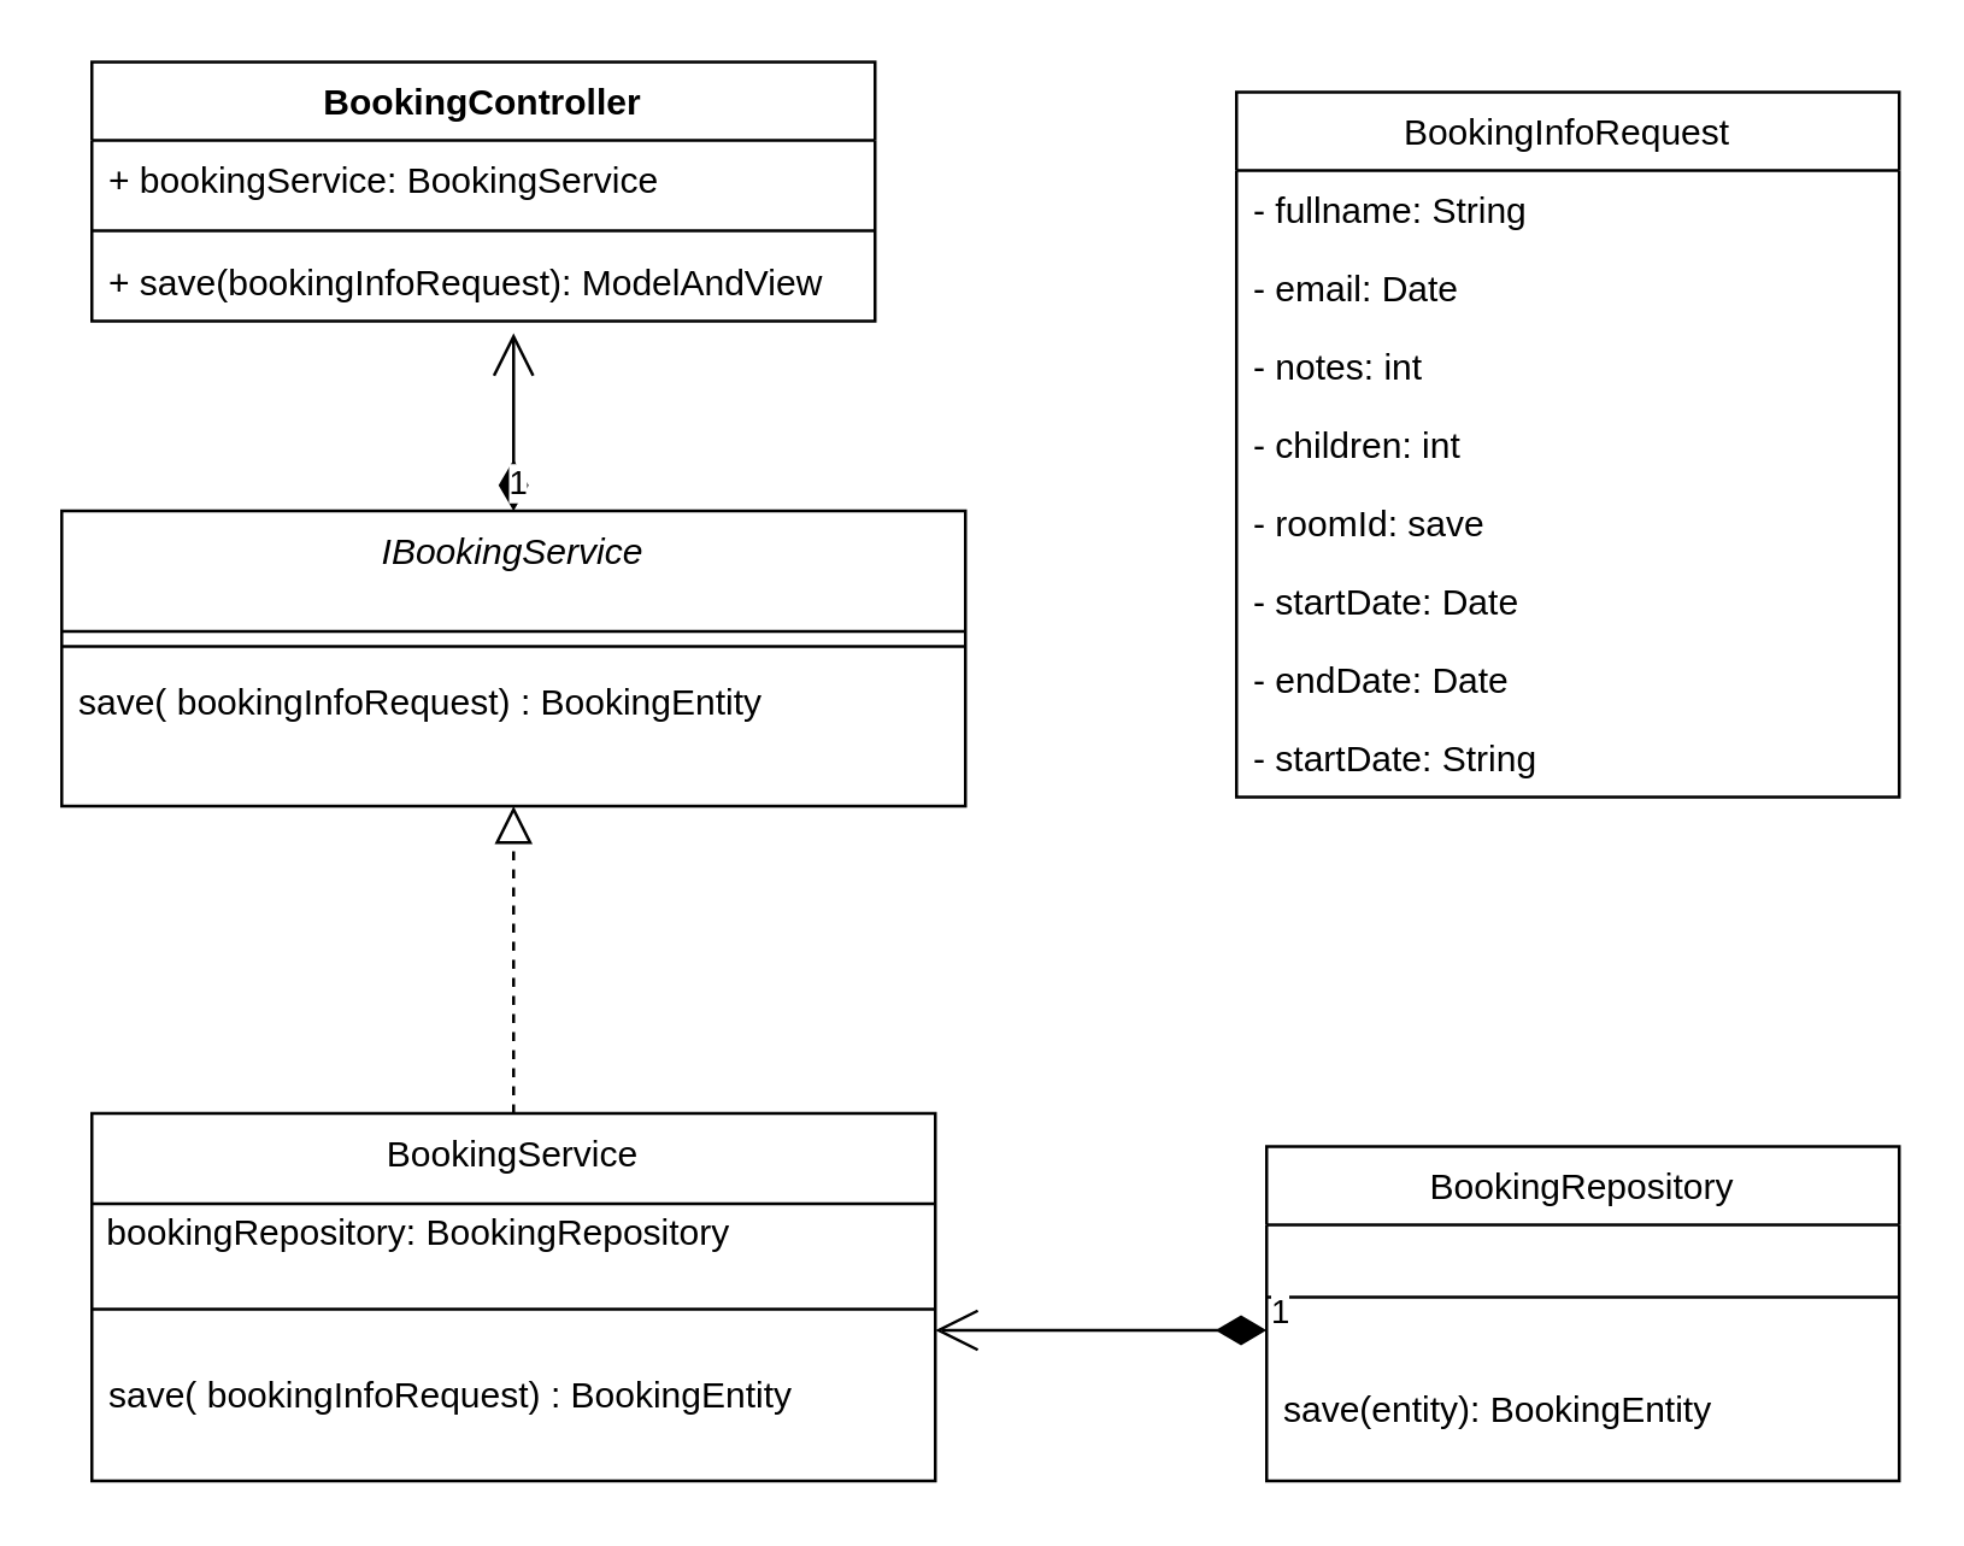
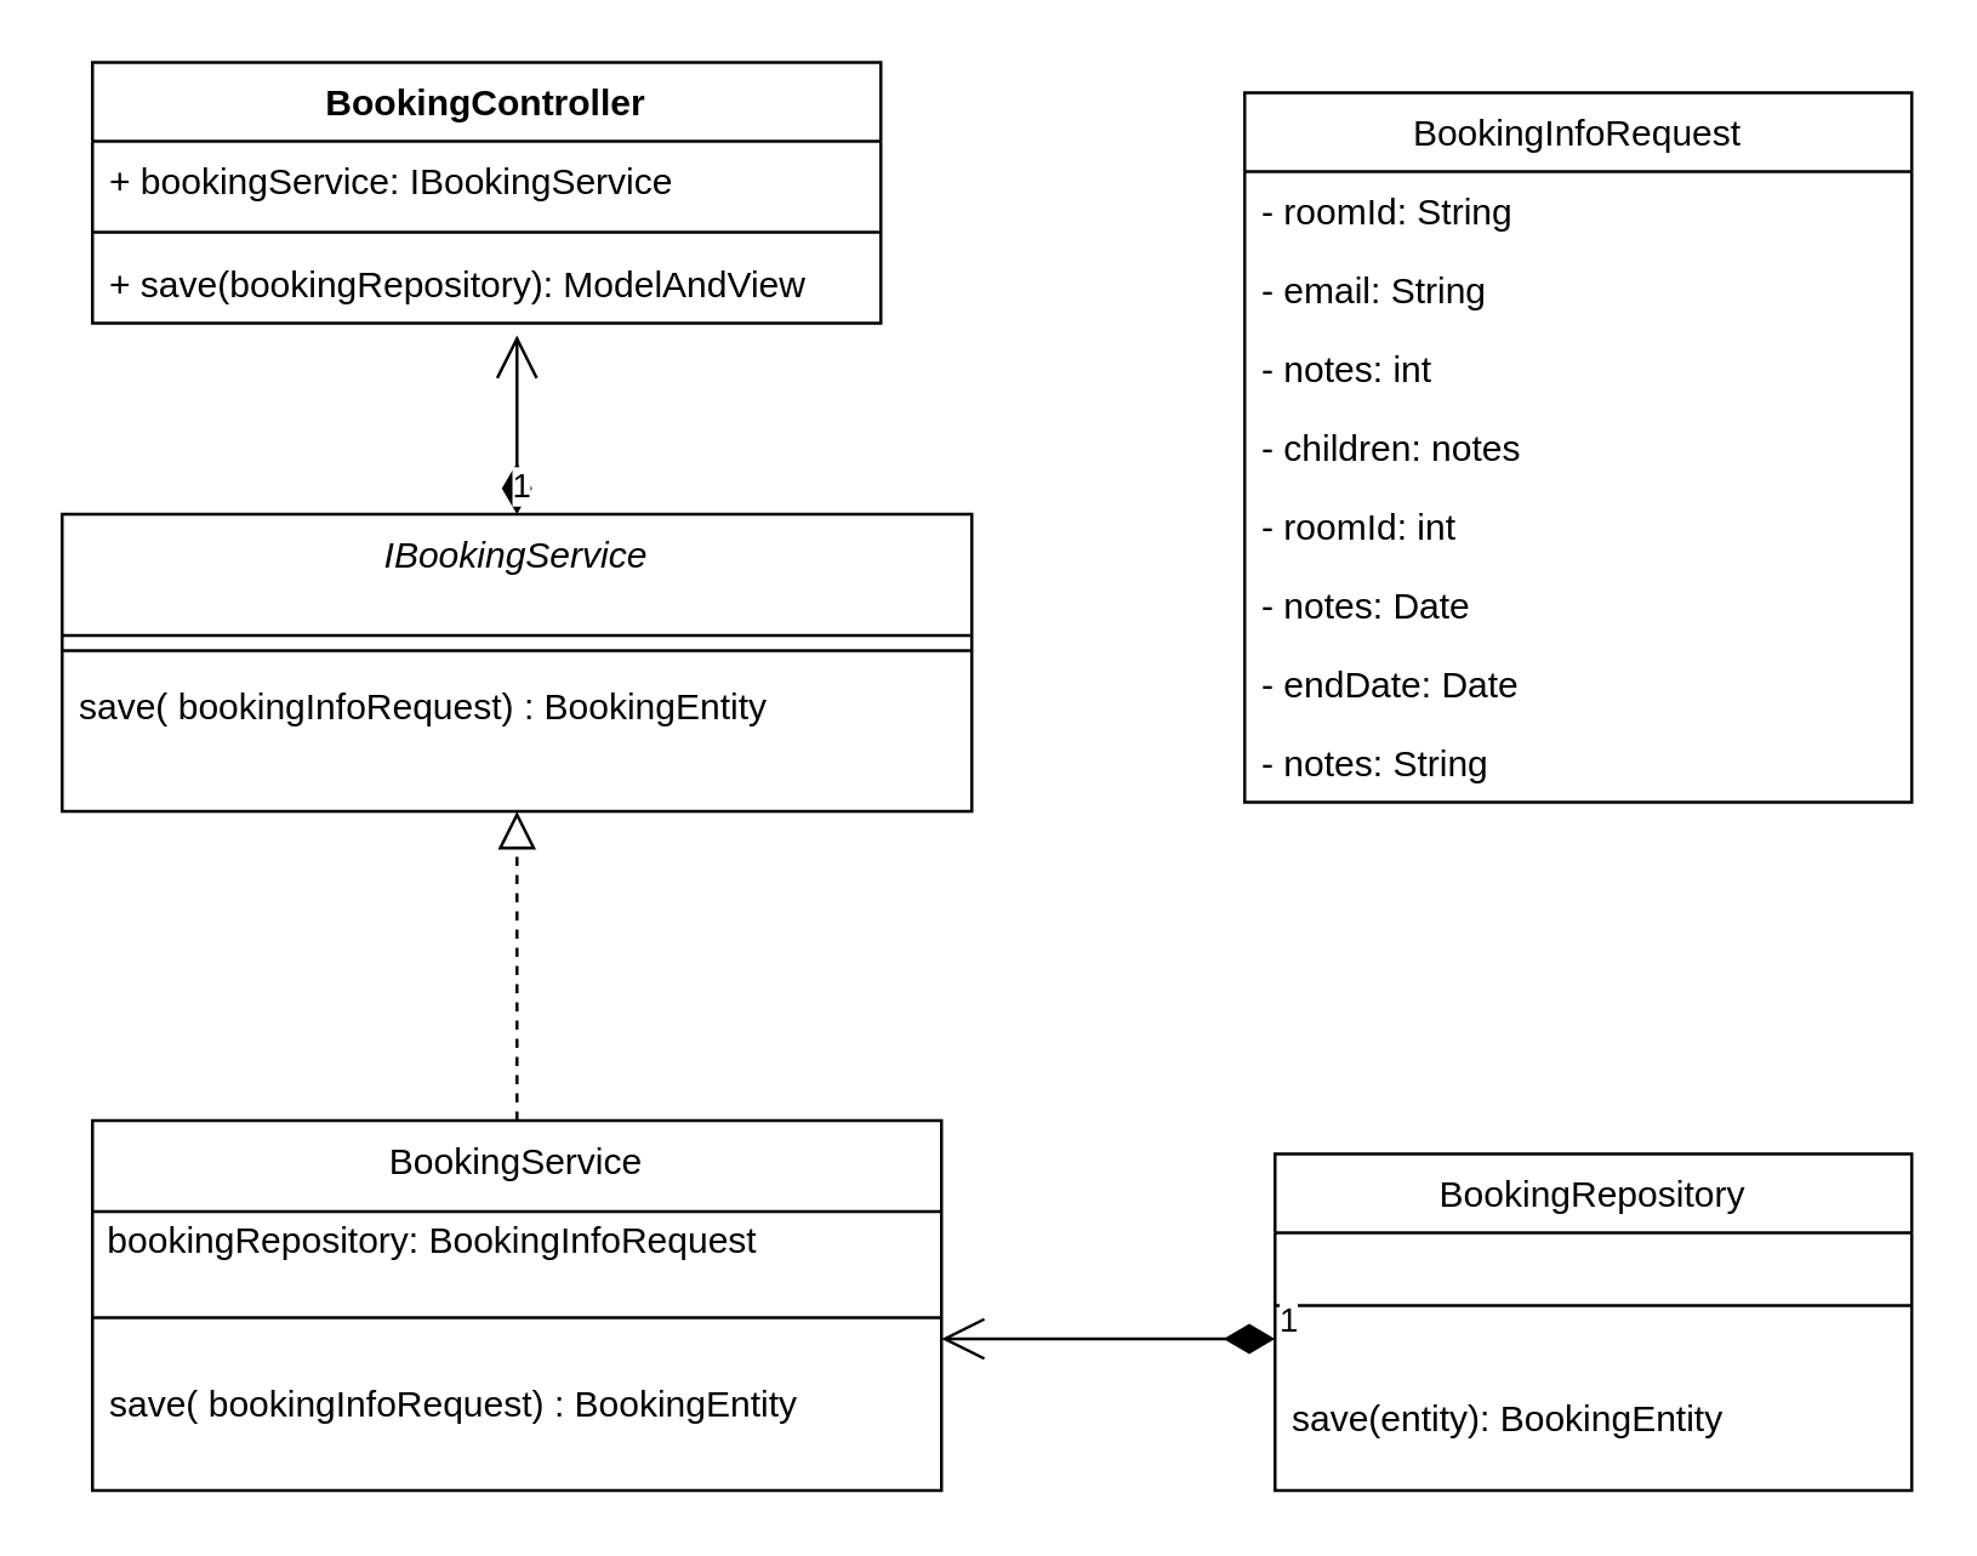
  <mxCell id="0" />
  <mxCell id="1" parent="0" />
  <mxCell id="2" value="IBookingService" style="swimlane;fontStyle=2;align=center;verticalAlign=top;childLayout=stackLayout;horizontal=1;startSize=40;horizontalStack=0;resizeParent=1;resizeLast=0;collapsible=1;marginBottom=0;rounded=0;shadow=0;strokeWidth=1;" parent="1" vertex="1"><mxGeometry x="20" y="169" width="300" height="98" as="geometry"><mxRectangle x="230" y="140" width="160" height="26" as="alternateBounds" /></mxGeometry></mxCell>
  <mxCell id="3" value="" style="line;html=1;strokeWidth=1;align=left;verticalAlign=middle;spacingTop=-1;spacingLeft=3;spacingRight=3;rotatable=0;labelPosition=right;points=[];portConstraint=eastwest;" parent="2" vertex="1"><mxGeometry y="40" width="300" height="10" as="geometry" /></mxCell>
  <mxCell id="4" value="save( bookingInfoRequest) : BookingEntity" style="text;align=left;verticalAlign=top;spacingLeft=4;spacingRight=4;overflow=hidden;rotatable=0;points=[[0,0.5],[1,0.5]];portConstraint=eastwest;" parent="2" vertex="1"><mxGeometry y="50" width="300" as="geometry" /></mxCell>
  <mxCell id="5" value="BookingService&#10;" style="swimlane;fontStyle=0;align=center;verticalAlign=top;childLayout=stackLayout;horizontal=1;startSize=30;horizontalStack=0;resizeParent=1;resizeLast=0;collapsible=1;marginBottom=0;rounded=0;shadow=0;strokeWidth=1;" parent="1" vertex="1"><mxGeometry x="30" y="369" width="280" height="122" as="geometry"><mxRectangle x="130" y="380" width="160" height="26" as="alternateBounds" /></mxGeometry></mxCell>
- <mxCell id="6" value="&amp;nbsp;bookingRepository: BookingRepository" style="text;html=1;strokeColor=none;fillColor=none;align=left;verticalAlign=middle;whiteSpace=wrap;rounded=0;" vertex="1" parent="5"><mxGeometry y="30" width="280" height="20" as="geometry" /></mxCell>
+ <mxCell id="6" value="&amp;nbsp;bookingRepository: BookingInfoRequest" style="text;html=1;strokeColor=none;fillColor=none;align=left;verticalAlign=middle;whiteSpace=wrap;rounded=0;" vertex="1" parent="5"><mxGeometry y="30" width="280" height="20" as="geometry" /></mxCell>
  <mxCell id="7" value="" style="line;html=1;strokeWidth=1;align=left;verticalAlign=middle;spacingTop=-1;spacingLeft=3;spacingRight=3;rotatable=0;labelPosition=right;points=[];portConstraint=eastwest;" parent="5" vertex="1"><mxGeometry y="50" width="280" height="30" as="geometry" /></mxCell>
  <mxCell id="8" value="save( bookingInfoRequest) : BookingEntity" style="text;align=left;verticalAlign=top;spacingLeft=4;spacingRight=4;overflow=hidden;rotatable=0;points=[[0,0.5],[1,0.5]];portConstraint=eastwest;" parent="5" vertex="1"><mxGeometry y="80" width="280" height="22" as="geometry" /></mxCell>
  <mxCell id="9" value="" style="endArrow=block;endSize=10;endFill=0;shadow=0;strokeWidth=1;rounded=0;edgeStyle=elbowEdgeStyle;elbow=vertical;dashed=1;" parent="1" source="5" target="2" edge="1"><mxGeometry width="160" relative="1" as="geometry"><mxPoint x="60" y="212" as="sourcePoint" /><mxPoint x="60" y="212" as="targetPoint" /></mxGeometry></mxCell>
  <mxCell id="10" value="BookingRepository" style="swimlane;fontStyle=0;align=center;verticalAlign=top;childLayout=stackLayout;horizontal=1;startSize=26;horizontalStack=0;resizeParent=1;resizeLast=0;collapsible=1;marginBottom=0;rounded=0;shadow=0;strokeWidth=1;" parent="1" vertex="1"><mxGeometry x="420" y="380" width="210" height="111" as="geometry"><mxRectangle x="550" y="140" width="160" height="26" as="alternateBounds" /></mxGeometry></mxCell>
  <mxCell id="11" value="" style="line;html=1;strokeWidth=1;align=left;verticalAlign=middle;spacingTop=-1;spacingLeft=3;spacingRight=3;rotatable=0;labelPosition=right;points=[];portConstraint=eastwest;" parent="10" vertex="1"><mxGeometry y="26" width="210" height="48" as="geometry" /></mxCell>
  <mxCell id="12" value="save(entity): BookingEntity" style="text;align=left;verticalAlign=top;spacingLeft=4;spacingRight=4;overflow=hidden;rotatable=0;points=[[0,0.5],[1,0.5]];portConstraint=eastwest;" parent="10" vertex="1"><mxGeometry y="74" width="210" height="26" as="geometry" /></mxCell>
  <mxCell id="13" value="BookingController" style="swimlane;fontStyle=1;align=center;verticalAlign=top;childLayout=stackLayout;horizontal=1;startSize=26;horizontalStack=0;resizeParent=1;resizeParentMax=0;resizeLast=0;collapsible=1;marginBottom=0;" vertex="1" parent="1"><mxGeometry x="30" y="20" width="260" height="86" as="geometry" /></mxCell>
- <mxCell id="14" value="+ bookingService: BookingService" style="text;strokeColor=none;fillColor=none;align=left;verticalAlign=top;spacingLeft=4;spacingRight=4;overflow=hidden;rotatable=0;points=[[0,0.5],[1,0.5]];portConstraint=eastwest;" vertex="1" parent="13"><mxGeometry y="26" width="260" height="26" as="geometry" /></mxCell>
+ <mxCell id="14" value="+ bookingService: IBookingService" style="text;strokeColor=none;fillColor=none;align=left;verticalAlign=top;spacingLeft=4;spacingRight=4;overflow=hidden;rotatable=0;points=[[0,0.5],[1,0.5]];portConstraint=eastwest;" vertex="1" parent="13"><mxGeometry y="26" width="260" height="26" as="geometry" /></mxCell>
  <mxCell id="15" value="" style="line;strokeWidth=1;fillColor=none;align=left;verticalAlign=middle;spacingTop=-1;spacingLeft=3;spacingRight=3;rotatable=0;labelPosition=right;points=[];portConstraint=eastwest;" vertex="1" parent="13"><mxGeometry y="52" width="260" height="8" as="geometry" /></mxCell>
- <mxCell id="16" value="+ save(bookingInfoRequest): ModelAndView" style="text;strokeColor=none;fillColor=none;align=left;verticalAlign=top;spacingLeft=4;spacingRight=4;overflow=hidden;rotatable=0;points=[[0,0.5],[1,0.5]];portConstraint=eastwest;" vertex="1" parent="13"><mxGeometry y="60" width="260" height="26" as="geometry" /></mxCell>
+ <mxCell id="16" value="+ save(bookingRepository): ModelAndView" style="text;strokeColor=none;fillColor=none;align=left;verticalAlign=top;spacingLeft=4;spacingRight=4;overflow=hidden;rotatable=0;points=[[0,0.5],[1,0.5]];portConstraint=eastwest;" vertex="1" parent="13"><mxGeometry y="60" width="260" height="26" as="geometry" /></mxCell>
  <mxCell id="17" value="1" style="endArrow=open;html=1;endSize=12;startArrow=diamondThin;startSize=14;startFill=1;edgeStyle=orthogonalEdgeStyle;align=left;verticalAlign=bottom;exitX=0.5;exitY=0;exitDx=0;exitDy=0;" edge="1" parent="1" source="2"><mxGeometry x="-1" y="3" relative="1" as="geometry"><mxPoint x="260" y="140" as="sourcePoint" /><mxPoint x="170" y="110" as="targetPoint" /></mxGeometry></mxCell>
  <mxCell id="18" value="1" style="endArrow=open;html=1;endSize=12;startArrow=diamondThin;startSize=14;startFill=1;edgeStyle=orthogonalEdgeStyle;align=left;verticalAlign=bottom;" edge="1" parent="1"><mxGeometry x="-1" y="3" relative="1" as="geometry"><mxPoint x="420" y="441" as="sourcePoint" /><mxPoint x="310" y="441" as="targetPoint" /></mxGeometry></mxCell>
  <mxCell id="19" value="BookingInfoRequest" style="swimlane;fontStyle=0;childLayout=stackLayout;horizontal=1;startSize=26;fillColor=none;horizontalStack=0;resizeParent=1;resizeParentMax=0;resizeLast=0;collapsible=1;marginBottom=0;" vertex="1" parent="1"><mxGeometry x="410" y="30" width="220" height="234" as="geometry" /></mxCell>
- <mxCell id="20" value="- fullname: String" style="text;strokeColor=none;fillColor=none;align=left;verticalAlign=top;spacingLeft=4;spacingRight=4;overflow=hidden;rotatable=0;points=[[0,0.5],[1,0.5]];portConstraint=eastwest;" vertex="1" parent="19"><mxGeometry y="26" width="220" height="26" as="geometry" /></mxCell>
- <mxCell id="21" value="- email: Date" style="text;strokeColor=none;fillColor=none;align=left;verticalAlign=top;spacingLeft=4;spacingRight=4;overflow=hidden;rotatable=0;points=[[0,0.5],[1,0.5]];portConstraint=eastwest;" vertex="1" parent="19"><mxGeometry y="52" width="220" height="26" as="geometry" /></mxCell>
+ <mxCell id="20" value="- roomId: String" style="text;strokeColor=none;fillColor=none;align=left;verticalAlign=top;spacingLeft=4;spacingRight=4;overflow=hidden;rotatable=0;points=[[0,0.5],[1,0.5]];portConstraint=eastwest;" vertex="1" parent="19"><mxGeometry y="26" width="220" height="26" as="geometry" /></mxCell>
+ <mxCell id="21" value="- email: String" style="text;strokeColor=none;fillColor=none;align=left;verticalAlign=top;spacingLeft=4;spacingRight=4;overflow=hidden;rotatable=0;points=[[0,0.5],[1,0.5]];portConstraint=eastwest;" vertex="1" parent="19"><mxGeometry y="52" width="220" height="26" as="geometry" /></mxCell>
  <mxCell id="22" value="- notes: int" style="text;strokeColor=none;fillColor=none;align=left;verticalAlign=top;spacingLeft=4;spacingRight=4;overflow=hidden;rotatable=0;points=[[0,0.5],[1,0.5]];portConstraint=eastwest;" vertex="1" parent="19"><mxGeometry y="78" width="220" height="26" as="geometry" /></mxCell>
- <mxCell id="23" value="- children: int" style="text;strokeColor=none;fillColor=none;align=left;verticalAlign=top;spacingLeft=4;spacingRight=4;overflow=hidden;rotatable=0;points=[[0,0.5],[1,0.5]];portConstraint=eastwest;" vertex="1" parent="19"><mxGeometry y="104" width="220" height="26" as="geometry" /></mxCell>
- <mxCell id="24" value="- roomId: save" style="text;strokeColor=none;fillColor=none;align=left;verticalAlign=top;spacingLeft=4;spacingRight=4;overflow=hidden;rotatable=0;points=[[0,0.5],[1,0.5]];portConstraint=eastwest;" vertex="1" parent="19"><mxGeometry y="130" width="220" height="26" as="geometry" /></mxCell>
- <mxCell id="25" value="- startDate: Date" style="text;strokeColor=none;fillColor=none;align=left;verticalAlign=top;spacingLeft=4;spacingRight=4;overflow=hidden;rotatable=0;points=[[0,0.5],[1,0.5]];portConstraint=eastwest;" vertex="1" parent="19"><mxGeometry y="156" width="220" height="26" as="geometry" /></mxCell>
+ <mxCell id="23" value="- children: notes" style="text;strokeColor=none;fillColor=none;align=left;verticalAlign=top;spacingLeft=4;spacingRight=4;overflow=hidden;rotatable=0;points=[[0,0.5],[1,0.5]];portConstraint=eastwest;" vertex="1" parent="19"><mxGeometry y="104" width="220" height="26" as="geometry" /></mxCell>
+ <mxCell id="24" value="- roomId: int" style="text;strokeColor=none;fillColor=none;align=left;verticalAlign=top;spacingLeft=4;spacingRight=4;overflow=hidden;rotatable=0;points=[[0,0.5],[1,0.5]];portConstraint=eastwest;" vertex="1" parent="19"><mxGeometry y="130" width="220" height="26" as="geometry" /></mxCell>
+ <mxCell id="25" value="- notes: Date" style="text;strokeColor=none;fillColor=none;align=left;verticalAlign=top;spacingLeft=4;spacingRight=4;overflow=hidden;rotatable=0;points=[[0,0.5],[1,0.5]];portConstraint=eastwest;" vertex="1" parent="19"><mxGeometry y="156" width="220" height="26" as="geometry" /></mxCell>
  <mxCell id="26" value="- endDate: Date" style="text;strokeColor=none;fillColor=none;align=left;verticalAlign=top;spacingLeft=4;spacingRight=4;overflow=hidden;rotatable=0;points=[[0,0.5],[1,0.5]];portConstraint=eastwest;" vertex="1" parent="19"><mxGeometry y="182" width="220" height="26" as="geometry" /></mxCell>
- <mxCell id="27" value="- startDate: String" style="text;strokeColor=none;fillColor=none;align=left;verticalAlign=top;spacingLeft=4;spacingRight=4;overflow=hidden;rotatable=0;points=[[0,0.5],[1,0.5]];portConstraint=eastwest;" vertex="1" parent="19"><mxGeometry y="208" width="220" height="26" as="geometry" /></mxCell>
+ <mxCell id="27" value="- notes: String" style="text;strokeColor=none;fillColor=none;align=left;verticalAlign=top;spacingLeft=4;spacingRight=4;overflow=hidden;rotatable=0;points=[[0,0.5],[1,0.5]];portConstraint=eastwest;" vertex="1" parent="19"><mxGeometry y="208" width="220" height="26" as="geometry" /></mxCell>
